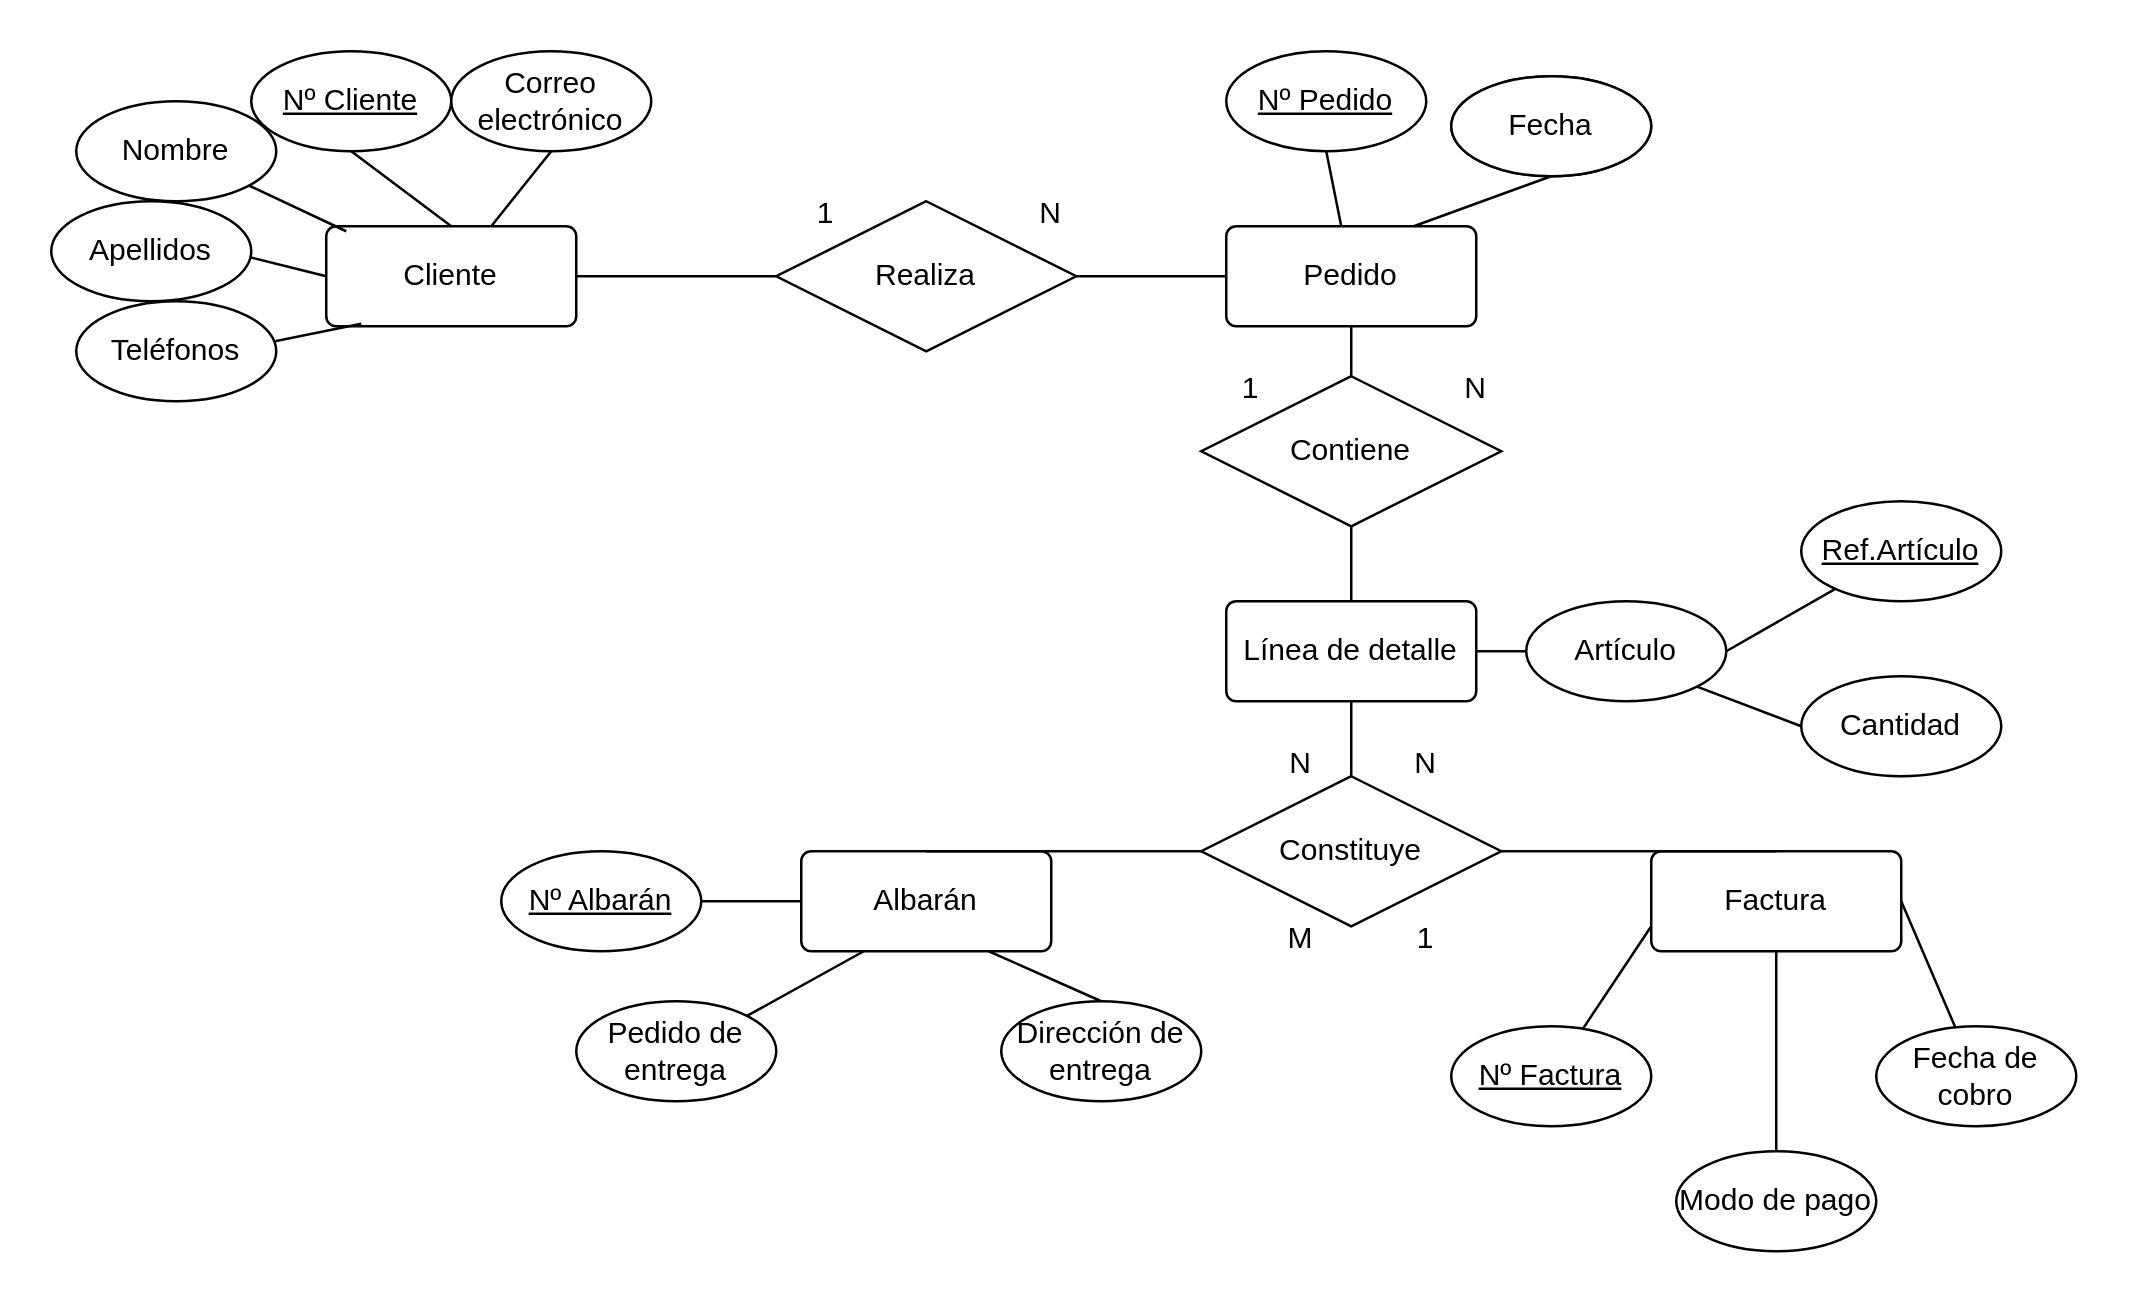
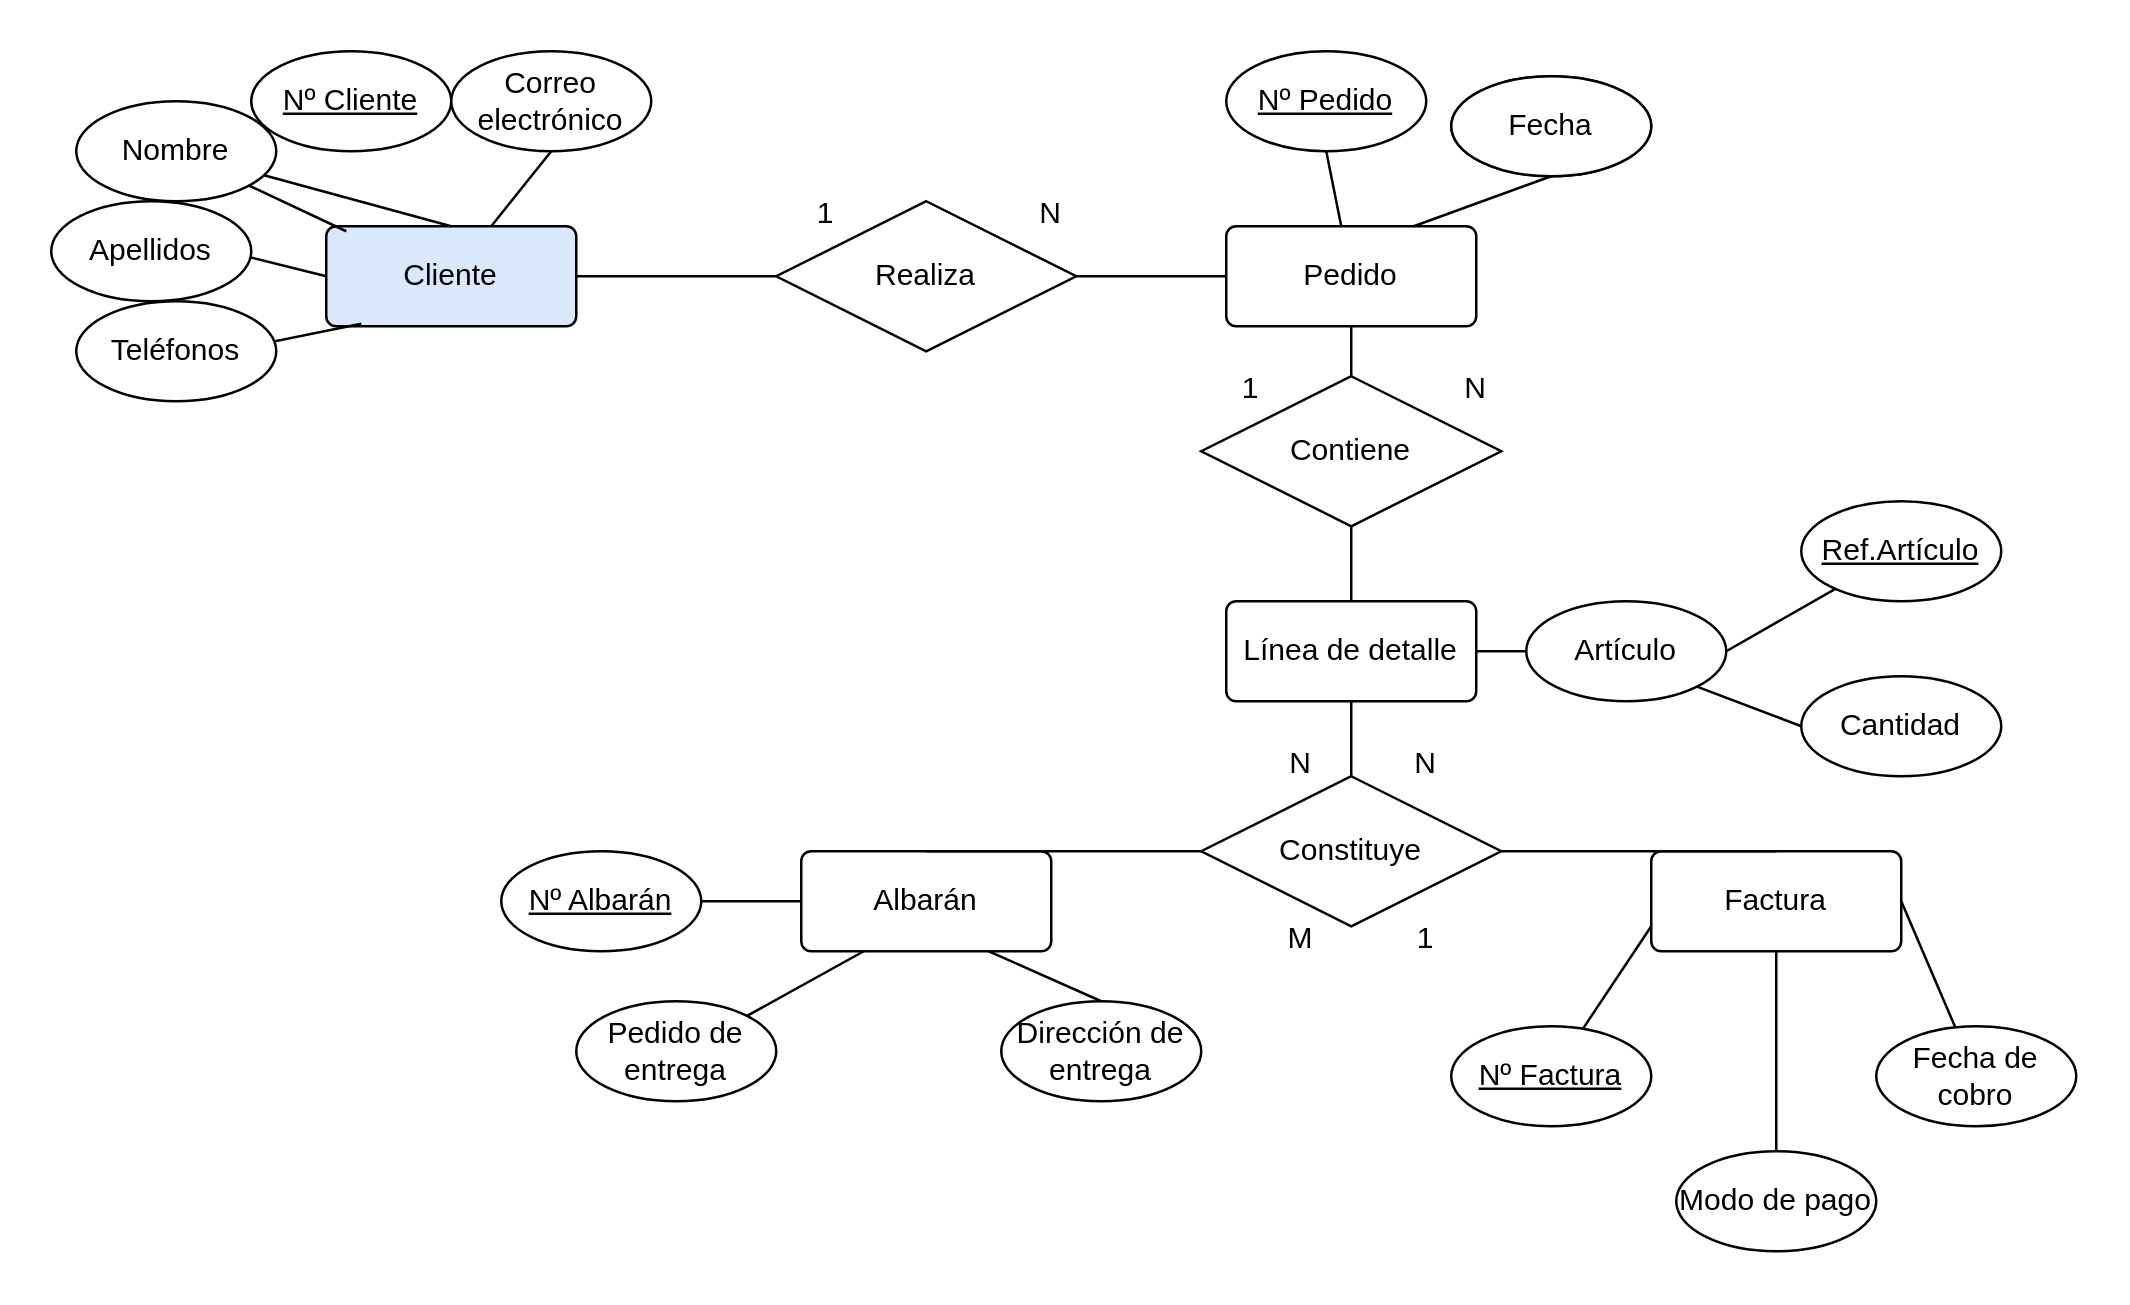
  <mxCell id="0" />
  <mxCell id="1" parent="0" />
- <mxCell id="2" value="Cliente" style="rounded=1;arcSize=10;whiteSpace=wrap;html=1;align=center;" parent="1" vertex="1"><mxGeometry x="130" y="90" width="100" height="40" as="geometry" /></mxCell>
+ <mxCell id="2" value="Cliente" style="rounded=1;arcSize=10;whiteSpace=wrap;html=1;align=center;fillColor=#dae8fc;" parent="1" vertex="1"><mxGeometry x="130" y="90" width="100" height="40" as="geometry" /></mxCell>
  <mxCell id="3" value="Pedido" style="rounded=1;arcSize=10;whiteSpace=wrap;html=1;align=center;" parent="1" vertex="1"><mxGeometry x="490" y="90" width="100" height="40" as="geometry" /></mxCell>
  <mxCell id="4" value="Realiza" style="shape=rhombus;perimeter=rhombusPerimeter;whiteSpace=wrap;html=1;align=center;" parent="1" vertex="1"><mxGeometry x="310" y="80" width="120" height="60" as="geometry" /></mxCell>
  <mxCell id="5" value="Contiene" style="shape=rhombus;perimeter=rhombusPerimeter;whiteSpace=wrap;html=1;align=center;" parent="1" vertex="1"><mxGeometry x="480" y="150" width="120" height="60" as="geometry" /></mxCell>
  <mxCell id="6" value="" style="endArrow=none;html=1;rounded=0;exitX=1;exitY=0.5;exitDx=0;exitDy=0;entryX=0;entryY=0.5;entryDx=0;entryDy=0;" parent="1" source="2" target="4" edge="1"><mxGeometry width="50" height="50" relative="1" as="geometry"><mxPoint x="240" y="140" as="sourcePoint" /><mxPoint x="290" y="90" as="targetPoint" /></mxGeometry></mxCell>
  <mxCell id="7" value="" style="endArrow=none;html=1;rounded=0;exitX=1;exitY=0.5;exitDx=0;exitDy=0;entryX=0;entryY=0.5;entryDx=0;entryDy=0;" parent="1" source="4" target="3" edge="1"><mxGeometry width="50" height="50" relative="1" as="geometry"><mxPoint x="380" y="350" as="sourcePoint" /><mxPoint x="430" y="300" as="targetPoint" /></mxGeometry></mxCell>
  <mxCell id="8" value="" style="endArrow=none;html=1;rounded=0;entryX=0.5;entryY=1;entryDx=0;entryDy=0;exitX=0.5;exitY=0;exitDx=0;exitDy=0;" parent="1" source="5" target="3" edge="1"><mxGeometry width="50" height="50" relative="1" as="geometry"><mxPoint x="380" y="350" as="sourcePoint" /><mxPoint x="430" y="300" as="targetPoint" /></mxGeometry></mxCell>
  <mxCell id="9" value="1" style="text;html=1;strokeColor=none;fillColor=none;align=center;verticalAlign=middle;whiteSpace=wrap;rounded=0;" parent="1" vertex="1"><mxGeometry x="470" y="140" width="60" height="30" as="geometry" /></mxCell>
  <mxCell id="10" value="N" style="text;html=1;strokeColor=none;fillColor=none;align=center;verticalAlign=middle;whiteSpace=wrap;rounded=0;" parent="1" vertex="1"><mxGeometry x="390" y="70" width="60" height="30" as="geometry" /></mxCell>
  <mxCell id="11" value="N" style="text;html=1;strokeColor=none;fillColor=none;align=center;verticalAlign=middle;whiteSpace=wrap;rounded=0;" parent="1" vertex="1"><mxGeometry x="560" y="140" width="60" height="30" as="geometry" /></mxCell>
  <mxCell id="12" value="1" style="text;html=1;strokeColor=none;fillColor=none;align=center;verticalAlign=middle;whiteSpace=wrap;rounded=0;" parent="1" vertex="1"><mxGeometry x="300" y="70" width="60" height="30" as="geometry" /></mxCell>
  <mxCell id="13" value="Nº Cliente" style="ellipse;whiteSpace=wrap;html=1;align=center;fontStyle=4;" parent="1" vertex="1"><mxGeometry x="100" width="80" height="40" as="geometry" y="20" /></mxCell>
  <mxCell id="14" value="" style="endArrow=none;html=1;rounded=0;entryX=0.5;entryY=1;entryDx=0;entryDy=0;" parent="1" source="2" edge="1"><mxGeometry width="50" height="50" relative="1" as="geometry"><mxPoint x="380" y="350" as="sourcePoint" /><mxPoint x="220" y="60" as="targetPoint" /></mxGeometry></mxCell>
- <mxCell id="15" value="" style="endArrow=none;html=1;rounded=0;entryX=0.5;entryY=1;entryDx=0;entryDy=0;exitX=0.5;exitY=0;exitDx=0;exitDy=0;" parent="1" source="2" target="13" edge="1"><mxGeometry width="50" height="50" relative="1" as="geometry"><mxPoint x="40" y="280" as="sourcePoint" /><mxPoint x="90" y="230" as="targetPoint" /></mxGeometry></mxCell>
+ <mxCell id="15" value="" style="endArrow=none;html=1;rounded=0;exitX=0.5;exitY=0;exitDx=0;exitDy=0;" parent="1" source="2" target="19" edge="1"><mxGeometry width="50" height="50" relative="1" as="geometry"><mxPoint x="40" y="280" as="sourcePoint" /><mxPoint x="90" y="230" as="targetPoint" /></mxGeometry></mxCell>
  <mxCell id="16" value="" style="endArrow=none;html=1;rounded=0;exitX=0.08;exitY=0.05;exitDx=0;exitDy=0;exitPerimeter=0;" parent="1" source="2" edge="1"><mxGeometry width="50" height="50" relative="1" as="geometry"><mxPoint x="380" y="350" as="sourcePoint" /><mxPoint x="99.128" y="73.707" as="targetPoint" /></mxGeometry></mxCell>
  <mxCell id="17" value="" style="endArrow=none;html=1;rounded=0;entryX=1;entryY=0.5;entryDx=0;entryDy=0;exitX=0;exitY=0.5;exitDx=0;exitDy=0;" parent="1" source="2" edge="1"><mxGeometry width="50" height="50" relative="1" as="geometry"><mxPoint x="380" y="350" as="sourcePoint" /><mxPoint x="90" y="100" as="targetPoint" /></mxGeometry></mxCell>
  <mxCell id="18" value="" style="endArrow=none;html=1;rounded=0;entryX=1;entryY=0.5;entryDx=0;entryDy=0;exitX=0.14;exitY=0.975;exitDx=0;exitDy=0;exitPerimeter=0;" parent="1" source="2" edge="1"><mxGeometry width="50" height="50" relative="1" as="geometry"><mxPoint x="380" y="350" as="sourcePoint" /><mxPoint x="90" y="140" as="targetPoint" /></mxGeometry></mxCell>
  <mxCell id="19" value="Nombre" style="ellipse;whiteSpace=wrap;html=1;align=center;" parent="1" vertex="1"><mxGeometry x="30" y="40" width="80" height="40" as="geometry" /></mxCell>
  <mxCell id="20" value="Apellidos" style="ellipse;whiteSpace=wrap;html=1;align=center;" parent="1" vertex="1"><mxGeometry x="20" y="80" width="80" height="40" as="geometry" /></mxCell>
  <mxCell id="21" value="Teléfonos" style="ellipse;whiteSpace=wrap;html=1;align=center;" parent="1" vertex="1"><mxGeometry x="30" y="120" width="80" height="40" as="geometry" /></mxCell>
  <mxCell id="22" value="Correo electrónico" style="ellipse;whiteSpace=wrap;html=1;align=center;" parent="1" vertex="1"><mxGeometry x="180" width="80" height="40" as="geometry" y="20" /></mxCell>
  <mxCell id="23" value="Nº Pedido" style="ellipse;whiteSpace=wrap;html=1;align=center;fontStyle=4;" parent="1" vertex="1"><mxGeometry x="490" width="80" height="40" as="geometry" y="20" /></mxCell>
  <mxCell id="24" value="Fecha" style="ellipse;whiteSpace=wrap;html=1;align=center;" parent="1" vertex="1"><mxGeometry x="580" y="30" width="80" height="40" as="geometry" /></mxCell>
  <mxCell id="25" value="" style="endArrow=none;html=1;rounded=0;entryX=0.5;entryY=1;entryDx=0;entryDy=0;" parent="1" source="3" target="23" edge="1"><mxGeometry width="50" height="50" relative="1" as="geometry"><mxPoint x="480" y="270" as="sourcePoint" /><mxPoint x="530" y="220" as="targetPoint" /></mxGeometry></mxCell>
  <mxCell id="26" value="" style="endArrow=none;html=1;rounded=0;entryX=0.5;entryY=1;entryDx=0;entryDy=0;exitX=0.75;exitY=0;exitDx=0;exitDy=0;" parent="1" source="3" target="24" edge="1"><mxGeometry width="50" height="50" relative="1" as="geometry"><mxPoint x="340" y="350" as="sourcePoint" /><mxPoint x="390" y="300" as="targetPoint" /></mxGeometry></mxCell>
  <mxCell id="27" value="Línea de detalle" style="rounded=1;arcSize=10;whiteSpace=wrap;html=1;align=center;" parent="1" vertex="1"><mxGeometry x="490" y="240" width="100" height="40" as="geometry" /></mxCell>
  <mxCell id="28" value="" style="endArrow=none;html=1;rounded=0;entryX=0.5;entryY=1;entryDx=0;entryDy=0;exitX=0.5;exitY=0;exitDx=0;exitDy=0;" parent="1" source="27" target="5" edge="1"><mxGeometry width="50" height="50" relative="1" as="geometry"><mxPoint x="340" y="350" as="sourcePoint" /><mxPoint x="390" y="300" as="targetPoint" /></mxGeometry></mxCell>
  <mxCell id="29" value="Albarán" style="rounded=1;arcSize=10;whiteSpace=wrap;html=1;align=center;" parent="1" vertex="1"><mxGeometry x="320" y="340" width="100" height="40" as="geometry" /></mxCell>
  <mxCell id="30" value="Factura" style="rounded=1;arcSize=10;whiteSpace=wrap;html=1;align=center;" parent="1" vertex="1"><mxGeometry x="660" y="340" width="100" height="40" as="geometry" /></mxCell>
  <mxCell id="31" value="Constituye" style="shape=rhombus;perimeter=rhombusPerimeter;whiteSpace=wrap;html=1;align=center;" parent="1" vertex="1"><mxGeometry x="480" y="310" width="120" height="60" as="geometry" /></mxCell>
  <mxCell id="32" value="" style="endArrow=none;html=1;rounded=0;entryX=0.5;entryY=1;entryDx=0;entryDy=0;exitX=0.5;exitY=0;exitDx=0;exitDy=0;" parent="1" source="31" target="27" edge="1"><mxGeometry width="50" height="50" relative="1" as="geometry"><mxPoint x="340" y="350" as="sourcePoint" /><mxPoint x="390" y="300" as="targetPoint" /></mxGeometry></mxCell>
  <mxCell id="33" value="" style="endArrow=none;html=1;rounded=0;entryX=0;entryY=0.5;entryDx=0;entryDy=0;exitX=0.5;exitY=0;exitDx=0;exitDy=0;" parent="1" source="29" target="31" edge="1"><mxGeometry width="50" height="50" relative="1" as="geometry"><mxPoint x="340" y="350" as="sourcePoint" /><mxPoint x="390" y="300" as="targetPoint" /></mxGeometry></mxCell>
  <mxCell id="34" value="" style="endArrow=none;html=1;rounded=0;entryX=1;entryY=0.5;entryDx=0;entryDy=0;exitX=0.5;exitY=0;exitDx=0;exitDy=0;" parent="1" source="30" target="31" edge="1"><mxGeometry width="50" height="50" relative="1" as="geometry"><mxPoint x="340" y="350" as="sourcePoint" /><mxPoint x="390" y="300" as="targetPoint" /></mxGeometry></mxCell>
  <mxCell id="35" value="Fecha" style="ellipse;whiteSpace=wrap;html=1;align=center;" parent="1" vertex="1"><mxGeometry x="580" y="30" width="80" height="40" as="geometry" /></mxCell>
  <mxCell id="36" value="Cantidad" style="ellipse;whiteSpace=wrap;html=1;align=center;" parent="1" vertex="1"><mxGeometry x="720" y="270" width="80" height="40" as="geometry" /></mxCell>
  <mxCell id="37" value="Ref.Artículo" style="ellipse;whiteSpace=wrap;html=1;align=center;fontStyle=4;" parent="1" vertex="1"><mxGeometry x="720" y="200" width="80" height="40" as="geometry" /></mxCell>
  <mxCell id="38" value="Pedido de entrega" style="ellipse;whiteSpace=wrap;html=1;align=center;" parent="1" vertex="1"><mxGeometry x="230" y="400" width="80" height="40" as="geometry" /></mxCell>
  <mxCell id="39" value="Dirección de entrega" style="ellipse;whiteSpace=wrap;html=1;align=center;" parent="1" vertex="1"><mxGeometry x="400" y="400" width="80" height="40" as="geometry" /></mxCell>
  <mxCell id="40" value="Nº Albarán" style="ellipse;whiteSpace=wrap;html=1;align=center;fontStyle=4;" parent="1" vertex="1"><mxGeometry x="200" y="340" width="80" height="40" as="geometry" /></mxCell>
  <mxCell id="41" value="Nº Factura" style="ellipse;whiteSpace=wrap;html=1;align=center;fontStyle=4;" parent="1" vertex="1"><mxGeometry x="580" y="410" width="80" height="40" as="geometry" /></mxCell>
  <mxCell id="42" value="Fecha de cobro" style="ellipse;whiteSpace=wrap;html=1;align=center;" parent="1" vertex="1"><mxGeometry x="750" y="410" width="80" height="40" as="geometry" /></mxCell>
  <mxCell id="43" value="Modo de pago" style="ellipse;whiteSpace=wrap;html=1;align=center;" parent="1" vertex="1"><mxGeometry x="670" y="460" width="80" height="40" as="geometry" /></mxCell>
  <mxCell id="44" value="" style="endArrow=none;html=1;rounded=0;entryX=0;entryY=0.5;entryDx=0;entryDy=0;exitX=1;exitY=0.5;exitDx=0;exitDy=0;" parent="1" source="40" target="29" edge="1"><mxGeometry width="50" height="50" relative="1" as="geometry"><mxPoint x="660" y="290" as="sourcePoint" /><mxPoint x="600" y="280" as="targetPoint" /></mxGeometry></mxCell>
  <mxCell id="45" value="" style="endArrow=none;html=1;rounded=0;exitX=0.25;exitY=1;exitDx=0;exitDy=0;entryX=1;entryY=0;entryDx=0;entryDy=0;" parent="1" source="29" target="38" edge="1"><mxGeometry width="50" height="50" relative="1" as="geometry"><mxPoint x="490" y="270" as="sourcePoint" /><mxPoint x="540" y="220" as="targetPoint" /></mxGeometry></mxCell>
  <mxCell id="46" value="" style="endArrow=none;html=1;rounded=0;exitX=0.75;exitY=1;exitDx=0;exitDy=0;entryX=0.5;entryY=0;entryDx=0;entryDy=0;" parent="1" source="29" target="39" edge="1"><mxGeometry width="50" height="50" relative="1" as="geometry"><mxPoint x="490" y="270" as="sourcePoint" /><mxPoint x="540" y="220" as="targetPoint" /></mxGeometry></mxCell>
  <mxCell id="47" value="" style="endArrow=none;html=1;rounded=0;exitX=0;exitY=0.75;exitDx=0;exitDy=0;" parent="1" source="30" target="41" edge="1"><mxGeometry width="50" height="50" relative="1" as="geometry"><mxPoint x="490" y="270" as="sourcePoint" /><mxPoint x="540" y="220" as="targetPoint" /></mxGeometry></mxCell>
  <mxCell id="48" value="" style="endArrow=none;html=1;rounded=0;exitX=0.5;exitY=1;exitDx=0;exitDy=0;entryX=0.5;entryY=0;entryDx=0;entryDy=0;" parent="1" source="30" target="43" edge="1"><mxGeometry width="50" height="50" relative="1" as="geometry"><mxPoint x="490" y="270" as="sourcePoint" /><mxPoint x="540" y="220" as="targetPoint" /></mxGeometry></mxCell>
  <mxCell id="49" value="" style="endArrow=none;html=1;rounded=0;entryX=1;entryY=0.5;entryDx=0;entryDy=0;" parent="1" source="42" target="30" edge="1"><mxGeometry width="50" height="50" relative="1" as="geometry"><mxPoint x="490" y="270" as="sourcePoint" /><mxPoint x="540" y="220" as="targetPoint" /></mxGeometry></mxCell>
  <mxCell id="50" value="Artículo" style="ellipse;whiteSpace=wrap;html=1;align=center;" vertex="1" parent="1"><mxGeometry x="610" y="240" width="80" height="40" as="geometry" /></mxCell>
  <mxCell id="51" value="" style="endArrow=none;html=1;rounded=0;entryX=1;entryY=0.5;entryDx=0;entryDy=0;" edge="1" parent="1" source="50" target="27"><mxGeometry width="50" height="50" relative="1" as="geometry"><mxPoint x="380" y="360" as="sourcePoint" /><mxPoint x="430" y="310" as="targetPoint" /></mxGeometry></mxCell>
  <mxCell id="52" value="" style="endArrow=none;html=1;rounded=0;exitX=1;exitY=0.5;exitDx=0;exitDy=0;" edge="1" parent="1" source="50" target="37"><mxGeometry width="50" height="50" relative="1" as="geometry"><mxPoint x="680" y="260" as="sourcePoint" /><mxPoint x="430" y="310" as="targetPoint" /></mxGeometry></mxCell>
  <mxCell id="53" value="" style="endArrow=none;html=1;rounded=0;entryX=1;entryY=1;entryDx=0;entryDy=0;exitX=0;exitY=0.5;exitDx=0;exitDy=0;" edge="1" parent="1" source="36" target="50"><mxGeometry width="50" height="50" relative="1" as="geometry"><mxPoint x="380" y="360" as="sourcePoint" /><mxPoint x="430" y="310" as="targetPoint" /></mxGeometry></mxCell>
  <mxCell id="54" value="N" style="text;html=1;strokeColor=none;fillColor=none;align=center;verticalAlign=middle;whiteSpace=wrap;rounded=0;" vertex="1" parent="1"><mxGeometry x="490" y="290" width="60" height="30" as="geometry" /></mxCell>
  <mxCell id="55" value="M" style="text;html=1;strokeColor=none;fillColor=none;align=center;verticalAlign=middle;whiteSpace=wrap;rounded=0;" vertex="1" parent="1"><mxGeometry x="490" y="360" width="60" height="30" as="geometry" /></mxCell>
  <mxCell id="56" value="N" style="text;html=1;strokeColor=none;fillColor=none;align=center;verticalAlign=middle;whiteSpace=wrap;rounded=0;" vertex="1" parent="1"><mxGeometry x="540" y="290" width="60" height="30" as="geometry" /></mxCell>
  <mxCell id="57" value="1" style="text;html=1;strokeColor=none;fillColor=none;align=center;verticalAlign=middle;whiteSpace=wrap;rounded=0;" vertex="1" parent="1"><mxGeometry x="540" y="360" width="60" height="30" as="geometry" /></mxCell>
